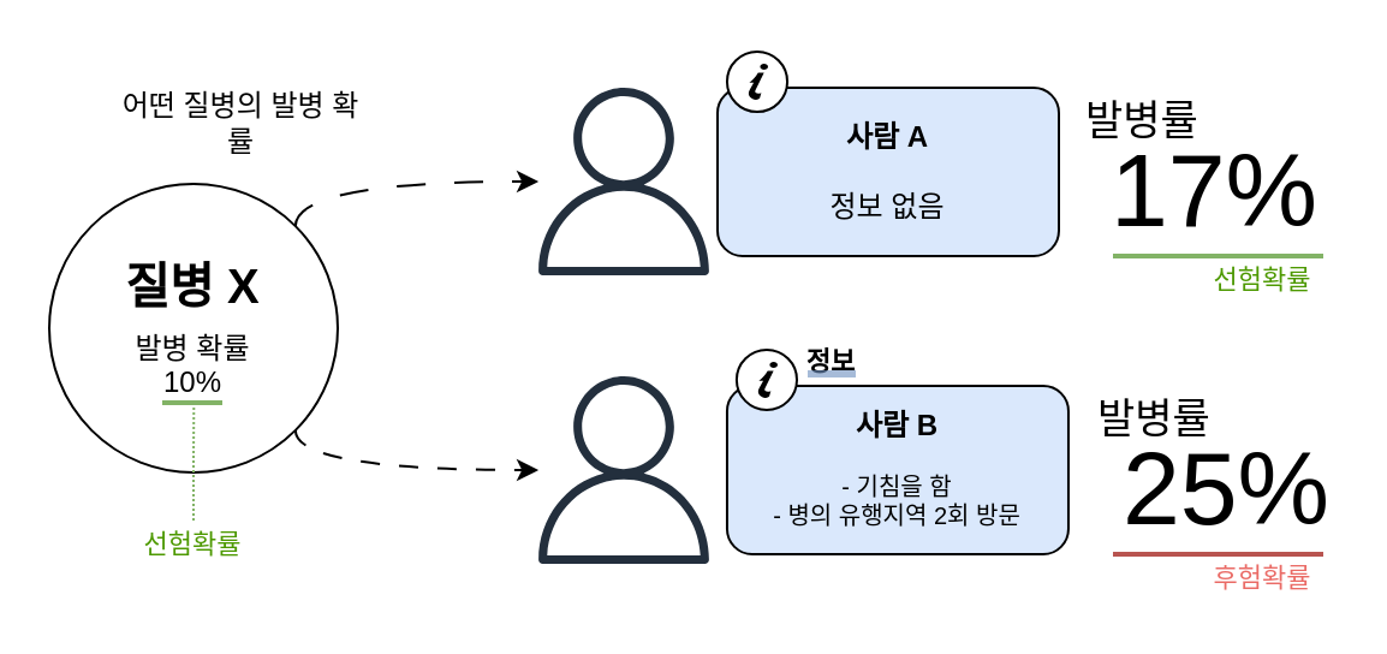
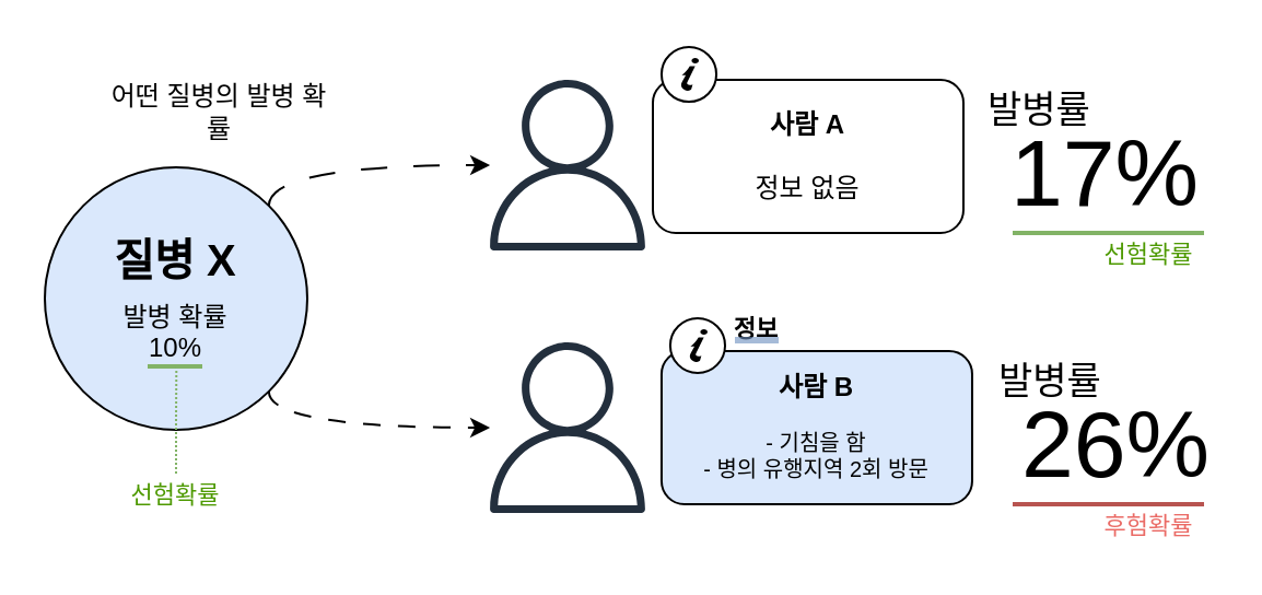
  <mxCell id="0" />
  <mxCell id="1" parent="0" />
- <mxCell id="2" value="&lt;b&gt;사람 A&lt;/b&gt;&lt;div&gt;&lt;b&gt;&lt;br&gt;&lt;/b&gt;&lt;div&gt;정보 없음&lt;/div&gt;&lt;/div&gt;" style="rounded=1;whiteSpace=wrap;html=1;fillColor=#dae8fc;" parent="1" vertex="1"><mxGeometry x="298" y="36" width="142" height="70" as="geometry" /></mxCell>
+ <mxCell id="2" value="&lt;b&gt;사람 A&lt;/b&gt;&lt;div&gt;&lt;b&gt;&lt;br&gt;&lt;/b&gt;&lt;div&gt;정보 없음&lt;/div&gt;&lt;/div&gt;" style="rounded=1;whiteSpace=wrap;html=1;" parent="1" vertex="1"><mxGeometry x="298" y="36" width="142" height="70" as="geometry" /></mxCell>
  <mxCell id="3" value="어떤 질병의 발병 확률" style="text;strokeColor=none;align=center;fillColor=none;html=1;verticalAlign=middle;whiteSpace=wrap;rounded=0;" parent="1" vertex="1"><mxGeometry x="45" y="36" width="110" height="30" as="geometry" /></mxCell>
  <mxCell id="4" style="edgeStyle=orthogonalEdgeStyle;rounded=0;orthogonalLoop=1;jettySize=auto;html=1;exitX=1;exitY=0;exitDx=0;exitDy=0;curved=1;dashed=1;dashPattern=12 12;" parent="1" source="6" target="7" edge="1"><mxGeometry relative="1" as="geometry"><Array as="points"><mxPoint x="122" y="75" /></Array></mxGeometry></mxCell>
  <mxCell id="5" style="edgeStyle=orthogonalEdgeStyle;rounded=0;orthogonalLoop=1;jettySize=auto;html=1;exitX=1;exitY=1;exitDx=0;exitDy=0;curved=1;dashed=1;dashPattern=8 8;" parent="1" source="6" target="8" edge="1"><mxGeometry relative="1" as="geometry"><Array as="points"><mxPoint x="122" y="195" /></Array></mxGeometry></mxCell>
- <mxCell id="6" value="&lt;div&gt;&lt;b&gt;&lt;font style=&quot;font-size: 20px;&quot;&gt;질병 X&lt;/font&gt;&lt;/b&gt;&lt;/div&gt;&lt;div style=&quot;font-size: 6px;&quot;&gt;&lt;br&gt;&lt;/div&gt;발병 확률&lt;div&gt;10%&lt;/div&gt;" style="ellipse;whiteSpace=wrap;html=1;aspect=fixed;" parent="1" vertex="1"><mxGeometry x="20" y="76" width="120" height="120" as="geometry" /></mxCell>
+ <mxCell id="6" value="&lt;div&gt;&lt;b&gt;&lt;font style=&quot;font-size: 20px;&quot;&gt;질병 X&lt;/font&gt;&lt;/b&gt;&lt;/div&gt;&lt;div style=&quot;font-size: 6px;&quot;&gt;&lt;br&gt;&lt;/div&gt;발병 확률&lt;div&gt;10%&lt;/div&gt;" style="ellipse;whiteSpace=wrap;html=1;aspect=fixed;fillColor=#dae8fc;" parent="1" vertex="1"><mxGeometry x="20" y="76" width="120" height="120" as="geometry" /></mxCell>
  <mxCell id="7" value="" style="sketch=0;outlineConnect=0;fontColor=#232F3E;gradientColor=none;fillColor=#232F3D;strokeColor=none;dashed=0;verticalLabelPosition=bottom;verticalAlign=top;align=center;html=1;fontSize=12;fontStyle=0;aspect=fixed;pointerEvents=1;shape=mxgraph.aws4.user;" parent="1" vertex="1"><mxGeometry x="220" y="36" width="78" height="78" as="geometry" /></mxCell>
  <mxCell id="8" value="" style="sketch=0;outlineConnect=0;fontColor=#232F3E;gradientColor=none;fillColor=#232F3D;strokeColor=none;dashed=0;verticalLabelPosition=bottom;verticalAlign=top;align=center;html=1;fontSize=12;fontStyle=0;aspect=fixed;pointerEvents=1;shape=mxgraph.aws4.user;" parent="1" vertex="1"><mxGeometry x="220" y="156" width="78" height="78" as="geometry" /></mxCell>
  <mxCell id="9" value="" style="ellipse;whiteSpace=wrap;html=1;aspect=fixed;" parent="1" vertex="1"><mxGeometry x="301.98" y="20.95" width="25.05" height="25.05" as="geometry" /></mxCell>
  <mxCell id="10" value="" style="shape=mxgraph.signs.travel.information_2;html=1;pointerEvents=1;fillColor=#000000;strokeColor=none;verticalLabelPosition=bottom;verticalAlign=top;align=center;" parent="1" vertex="1"><mxGeometry x="310" y="26" width="9" height="14.95" as="geometry" /></mxCell>
  <mxCell id="11" value="&lt;b&gt;사람 B&lt;/b&gt;&lt;div style=&quot;font-size: 10px;&quot;&gt;&lt;b&gt;&lt;font style=&quot;font-size: 6px;&quot;&gt;&amp;nbsp;&lt;/font&gt;&lt;br&gt;&lt;/b&gt;&lt;div&gt;- 기침을 함&lt;/div&gt;&lt;div&gt;- 병의 유행지역 2회 방문&lt;/div&gt;&lt;/div&gt;" style="rounded=1;whiteSpace=wrap;html=1;fillColor=#dae8fc;" parent="1" vertex="1"><mxGeometry x="301.98" y="160" width="142" height="70" as="geometry" /></mxCell>
  <mxCell id="12" value="" style="ellipse;whiteSpace=wrap;html=1;aspect=fixed;" parent="1" vertex="1"><mxGeometry x="305.96" y="144.95" width="25.05" height="25.05" as="geometry" /></mxCell>
  <mxCell id="13" value="" style="shape=mxgraph.signs.travel.information_2;html=1;pointerEvents=1;fillColor=#000000;strokeColor=none;verticalLabelPosition=bottom;verticalAlign=top;align=center;" parent="1" vertex="1"><mxGeometry x="313.98" y="150" width="9" height="14.95" as="geometry" /></mxCell>
  <mxCell id="14" value="&lt;font style=&quot;font-size: 17px;&quot;&gt;발병률&lt;/font&gt;" style="text;strokeColor=none;align=center;fillColor=none;html=1;verticalAlign=middle;whiteSpace=wrap;rounded=0;" parent="1" vertex="1"><mxGeometry x="450" y="36" width="50" height="30" as="geometry" /></mxCell>
  <mxCell id="15" value="&lt;font style=&quot;font-size: 43px;&quot;&gt;17%&lt;/font&gt;" style="text;strokeColor=none;align=center;fillColor=none;html=1;verticalAlign=middle;whiteSpace=wrap;rounded=0;" parent="1" vertex="1"><mxGeometry x="460" y="56" width="90" height="46" as="geometry" /></mxCell>
  <mxCell id="16" value="&lt;font style=&quot;font-size: 17px;&quot;&gt;발병률&lt;/font&gt;" style="text;strokeColor=none;align=center;fillColor=none;html=1;verticalAlign=middle;whiteSpace=wrap;rounded=0;" parent="1" vertex="1"><mxGeometry x="455" y="160" width="50" height="30" as="geometry" /></mxCell>
- <mxCell id="17" value="&lt;font style=&quot;font-size: 43px;&quot;&gt;25%&lt;/font&gt;" style="text;strokeColor=none;align=center;fillColor=none;html=1;verticalAlign=middle;whiteSpace=wrap;rounded=0;" parent="1" vertex="1"><mxGeometry x="465" y="180" width="90" height="46" as="geometry" /></mxCell>
+ <mxCell id="17" value="&lt;font style=&quot;font-size: 43px;&quot;&gt;26%&lt;/font&gt;" style="text;strokeColor=none;align=center;fillColor=none;html=1;verticalAlign=middle;whiteSpace=wrap;rounded=0;" parent="1" vertex="1"><mxGeometry x="465" y="180" width="90" height="46" as="geometry" /></mxCell>
  <mxCell id="18" value="" style="endArrow=none;html=1;rounded=0;fillColor=#d5e8d4;strokeColor=#82b366;strokeWidth=2;" parent="1" edge="1"><mxGeometry width="50" height="50" relative="1" as="geometry"><mxPoint x="67" y="167" as="sourcePoint" /><mxPoint x="92" y="167" as="targetPoint" /></mxGeometry></mxCell>
  <mxCell id="19" value="" style="endArrow=none;html=1;rounded=0;fillColor=#d5e8d4;strokeColor=#82b366;strokeWidth=2;" parent="1" edge="1"><mxGeometry width="50" height="50" relative="1" as="geometry"><mxPoint x="462.5" y="106" as="sourcePoint" /><mxPoint x="550" y="106" as="targetPoint" /></mxGeometry></mxCell>
  <mxCell id="20" value="" style="endArrow=none;html=1;rounded=0;fillColor=#f8cecc;strokeColor=#b85450;strokeWidth=2;" parent="1" edge="1"><mxGeometry width="50" height="50" relative="1" as="geometry"><mxPoint x="462.5" y="230" as="sourcePoint" /><mxPoint x="550" y="230" as="targetPoint" /></mxGeometry></mxCell>
  <mxCell id="21" style="edgeStyle=orthogonalEdgeStyle;rounded=0;orthogonalLoop=1;jettySize=auto;html=1;exitX=0.5;exitY=0;exitDx=0;exitDy=0;endArrow=none;endFill=0;dashed=1;dashPattern=1 1;fillColor=#d5e8d4;strokeColor=#82b366;" parent="1" source="22" edge="1"><mxGeometry relative="1" as="geometry"><mxPoint x="80.167" y="166" as="targetPoint" /></mxGeometry></mxCell>
  <mxCell id="22" value="&lt;font color=&quot;#4d9900&quot; style=&quot;font-size: 11px;&quot;&gt;선험확률&lt;/font&gt;" style="text;strokeColor=none;align=center;fillColor=none;html=1;verticalAlign=middle;whiteSpace=wrap;rounded=0;" parent="1" vertex="1"><mxGeometry x="55" y="216" width="50" height="20" as="geometry" /></mxCell>
  <mxCell id="23" value="&lt;font color=&quot;#4d9900&quot; style=&quot;font-size: 11px;&quot;&gt;선험확률&lt;/font&gt;" style="text;strokeColor=none;align=center;fillColor=none;html=1;verticalAlign=middle;whiteSpace=wrap;rounded=0;" parent="1" vertex="1"><mxGeometry x="500" y="106" width="50" height="20" as="geometry" /></mxCell>
  <mxCell id="24" value="&lt;font color=&quot;#ea6b66&quot; style=&quot;font-size: 11px;&quot;&gt;후험확&lt;/font&gt;&lt;font color=&quot;#ea6b66&quot; style=&quot;font-size: 11px;&quot;&gt;률&lt;/font&gt;" style="text;strokeColor=none;align=center;fillColor=none;html=1;verticalAlign=middle;whiteSpace=wrap;rounded=0;" parent="1" vertex="1"><mxGeometry x="500" y="230" width="50" height="20" as="geometry" /></mxCell>
  <mxCell id="25" value="&lt;span style=&quot;font-size: 11px;&quot;&gt;&lt;b&gt;정보&lt;/b&gt;&lt;/span&gt;" style="text;strokeColor=none;align=center;fillColor=none;html=1;verticalAlign=middle;whiteSpace=wrap;rounded=0;" parent="1" vertex="1"><mxGeometry x="331.01" y="140" width="28.99" height="20" as="geometry" /></mxCell>
  <mxCell id="26" value="" style="endArrow=none;html=1;rounded=0;fillColor=#dae8fc;strokeColor=#6c8ebf;strokeWidth=3;opacity=60;" parent="1" edge="1"><mxGeometry width="50" height="50" relative="1" as="geometry"><mxPoint x="335.5" y="155" as="sourcePoint" /><mxPoint x="355.5" y="155.05" as="targetPoint" /></mxGeometry></mxCell>
